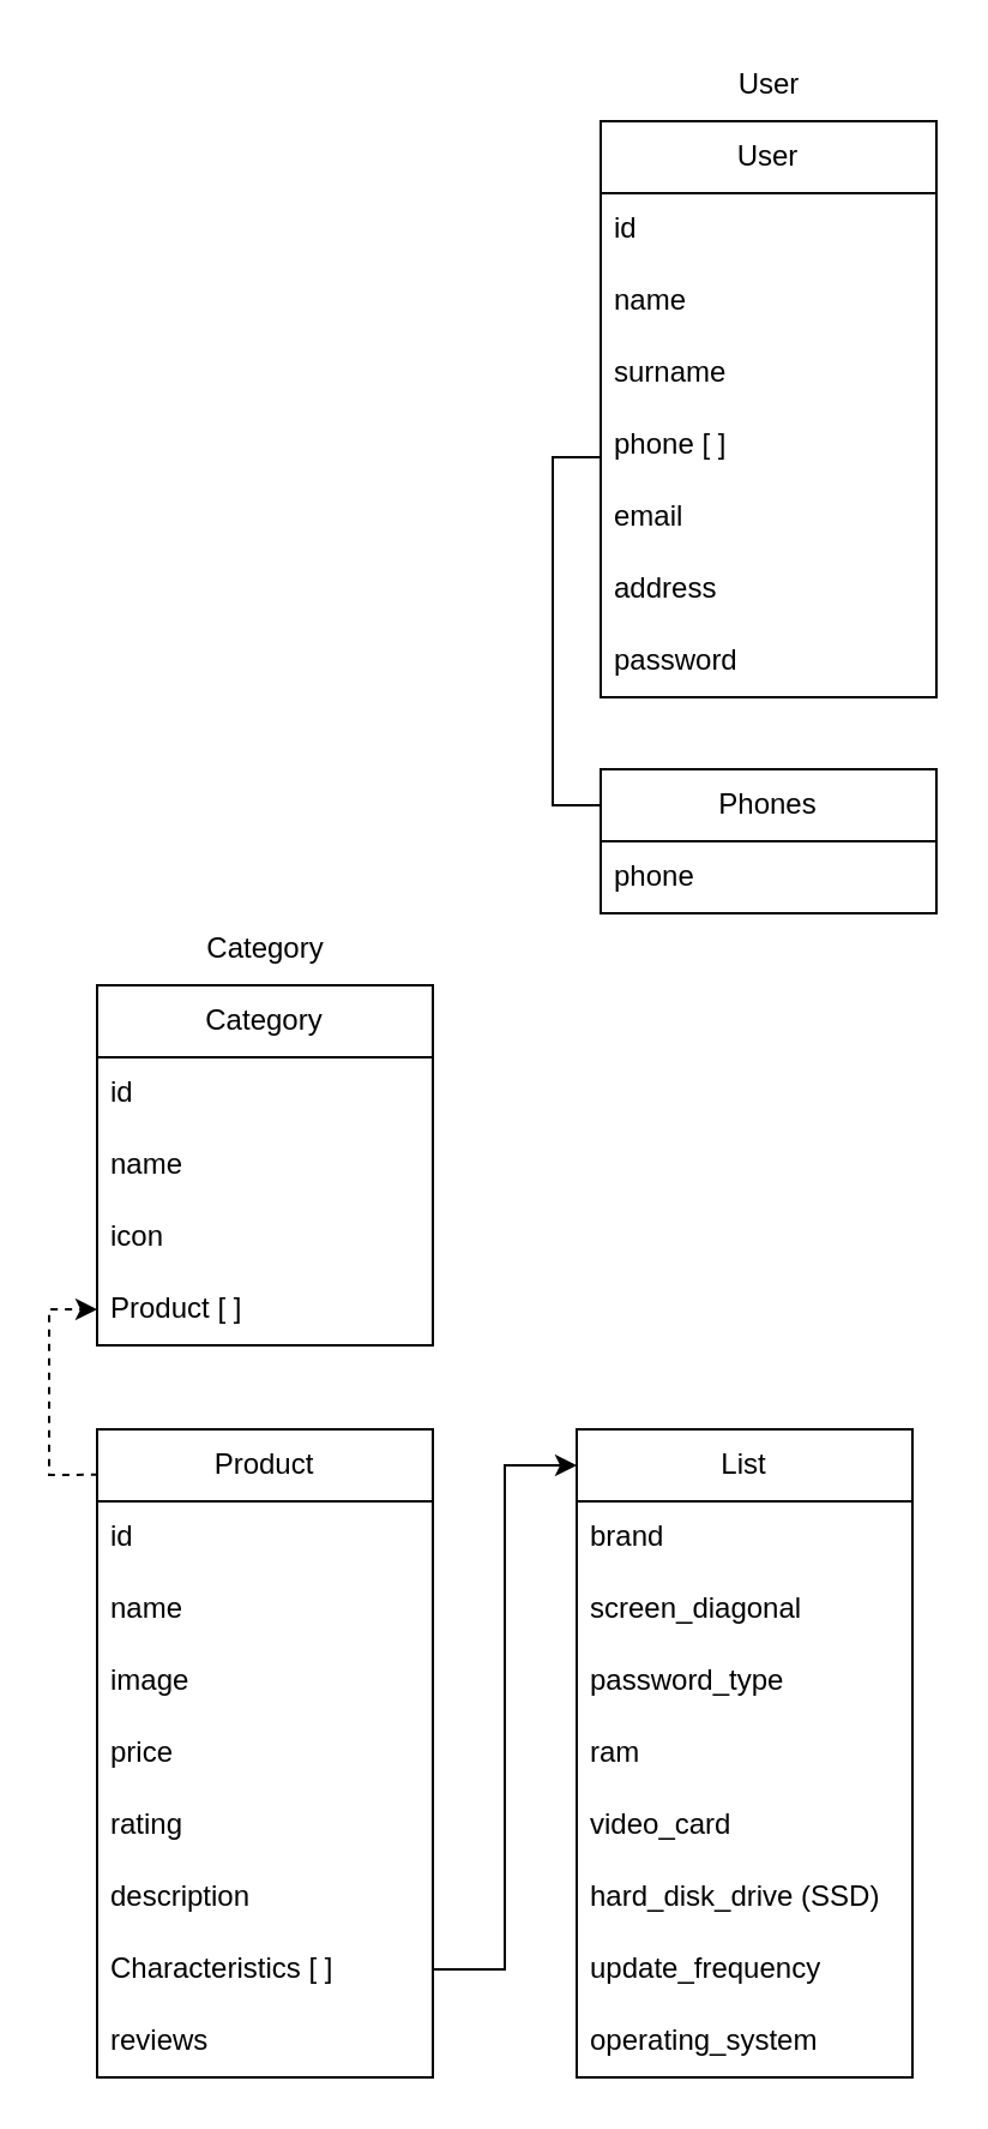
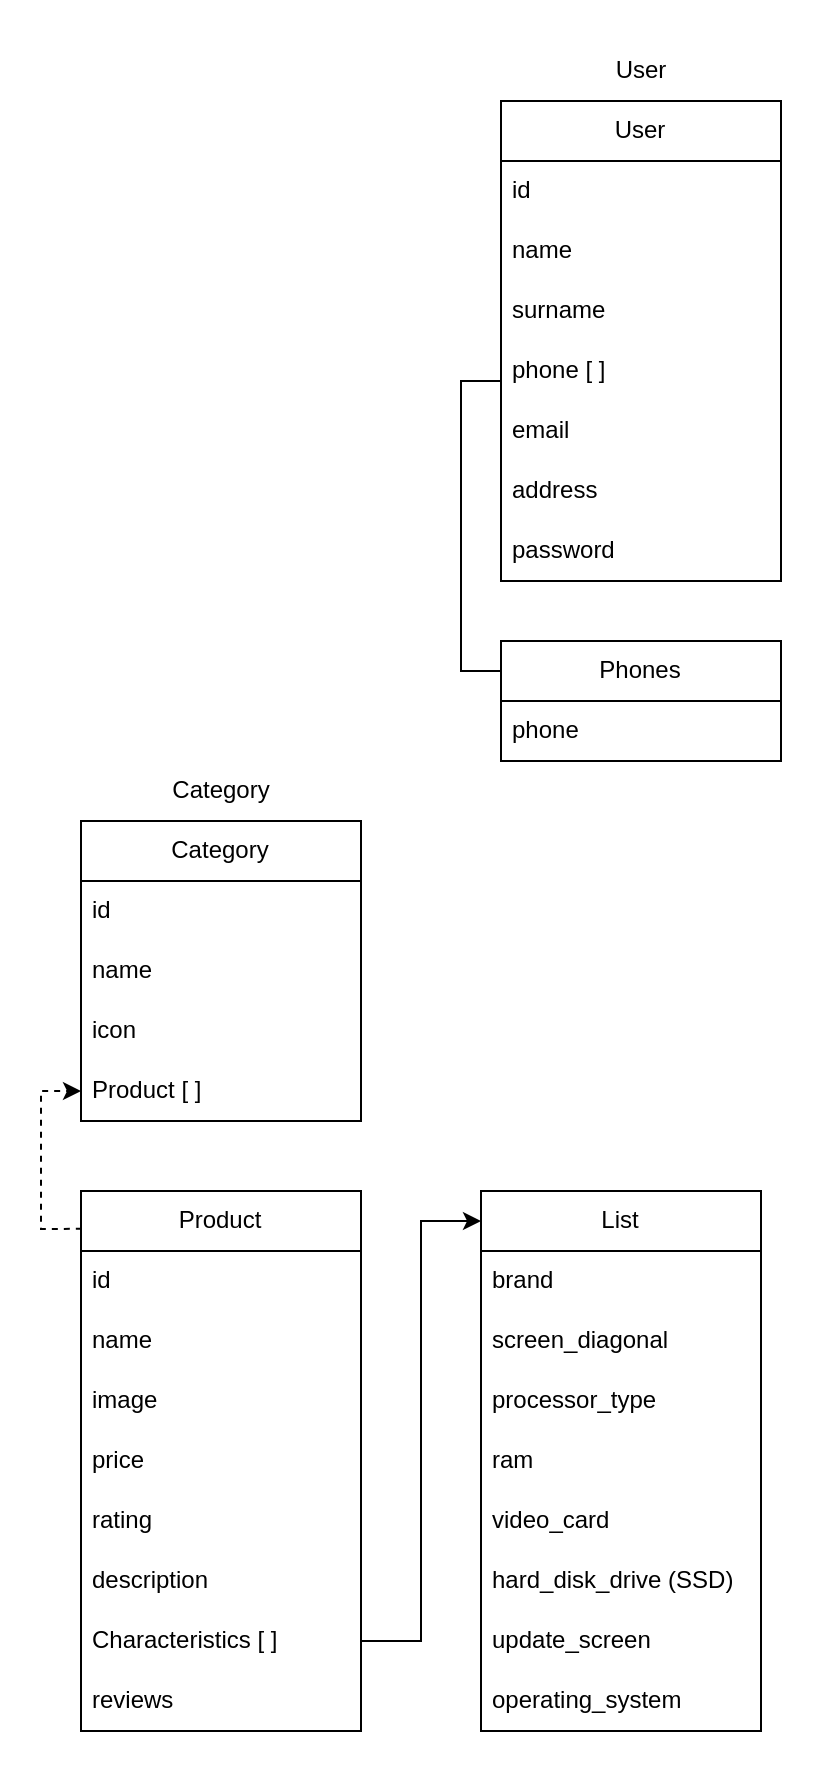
  <mxCell id="0" />
  <mxCell id="1" parent="0" />
  <mxCell id="2" value="Category" style="swimlane;fontStyle=0;childLayout=stackLayout;horizontal=1;startSize=30;horizontalStack=0;resizeParent=1;resizeParentMax=0;resizeLast=0;collapsible=1;marginBottom=0;whiteSpace=wrap;html=1;" parent="1" vertex="1"><mxGeometry x="40" y="410" width="140" height="150" as="geometry" /></mxCell>
  <mxCell id="3" value="id" style="text;strokeColor=none;fillColor=none;align=left;verticalAlign=middle;spacingLeft=4;spacingRight=4;overflow=hidden;points=[[0,0.5],[1,0.5]];portConstraint=eastwest;rotatable=0;whiteSpace=wrap;html=1;" parent="2" vertex="1"><mxGeometry y="30" width="140" height="30" as="geometry" /></mxCell>
  <mxCell id="4" value="name" style="text;strokeColor=none;fillColor=none;align=left;verticalAlign=middle;spacingLeft=4;spacingRight=4;overflow=hidden;points=[[0,0.5],[1,0.5]];portConstraint=eastwest;rotatable=0;whiteSpace=wrap;html=1;" parent="2" vertex="1"><mxGeometry y="60" width="140" height="30" as="geometry" /></mxCell>
  <mxCell id="5" value="icon" style="text;strokeColor=none;fillColor=none;align=left;verticalAlign=middle;spacingLeft=4;spacingRight=4;overflow=hidden;points=[[0,0.5],[1,0.5]];portConstraint=eastwest;rotatable=0;whiteSpace=wrap;html=1;" parent="2" vertex="1"><mxGeometry y="90" width="140" height="30" as="geometry" /></mxCell>
  <mxCell id="6" value="Product [ ]&amp;nbsp;" style="text;strokeColor=none;fillColor=none;align=left;verticalAlign=middle;spacingLeft=4;spacingRight=4;overflow=hidden;points=[[0,0.5],[1,0.5]];portConstraint=eastwest;rotatable=0;whiteSpace=wrap;html=1;" parent="2" vertex="1"><mxGeometry y="120" width="140" height="30" as="geometry" /></mxCell>
  <mxCell id="7" value="Category" style="text;html=1;align=center;verticalAlign=middle;resizable=0;points=[];autosize=1;strokeColor=none;fillColor=none;" parent="1" vertex="1"><mxGeometry x="75" y="380" width="70" height="30" as="geometry" /></mxCell>
  <mxCell id="8" value="User" style="swimlane;fontStyle=0;childLayout=stackLayout;horizontal=1;startSize=30;horizontalStack=0;resizeParent=1;resizeParentMax=0;resizeLast=0;collapsible=1;marginBottom=0;whiteSpace=wrap;html=1;" parent="1" vertex="1"><mxGeometry x="250" y="50" width="140" height="240" as="geometry" /></mxCell>
  <mxCell id="9" value="id" style="text;strokeColor=none;fillColor=none;align=left;verticalAlign=middle;spacingLeft=4;spacingRight=4;overflow=hidden;points=[[0,0.5],[1,0.5]];portConstraint=eastwest;rotatable=0;whiteSpace=wrap;html=1;" parent="8" vertex="1"><mxGeometry y="30" width="140" height="30" as="geometry" /></mxCell>
  <mxCell id="10" value="name" style="text;strokeColor=none;fillColor=none;align=left;verticalAlign=middle;spacingLeft=4;spacingRight=4;overflow=hidden;points=[[0,0.5],[1,0.5]];portConstraint=eastwest;rotatable=0;whiteSpace=wrap;html=1;" parent="8" vertex="1"><mxGeometry y="60" width="140" height="30" as="geometry" /></mxCell>
  <mxCell id="11" value="surname" style="text;strokeColor=none;fillColor=none;align=left;verticalAlign=middle;spacingLeft=4;spacingRight=4;overflow=hidden;points=[[0,0.5],[1,0.5]];portConstraint=eastwest;rotatable=0;whiteSpace=wrap;html=1;" parent="8" vertex="1"><mxGeometry y="90" width="140" height="30" as="geometry" /></mxCell>
  <mxCell id="12" value="phone [ ]" style="text;strokeColor=none;fillColor=none;align=left;verticalAlign=middle;spacingLeft=4;spacingRight=4;overflow=hidden;points=[[0,0.5],[1,0.5]];portConstraint=eastwest;rotatable=0;whiteSpace=wrap;html=1;" parent="8" vertex="1"><mxGeometry y="120" width="140" height="30" as="geometry" /></mxCell>
  <mxCell id="13" value="email" style="text;strokeColor=none;fillColor=none;align=left;verticalAlign=middle;spacingLeft=4;spacingRight=4;overflow=hidden;points=[[0,0.5],[1,0.5]];portConstraint=eastwest;rotatable=0;whiteSpace=wrap;html=1;" parent="8" vertex="1"><mxGeometry y="150" width="140" height="30" as="geometry" /></mxCell>
  <mxCell id="14" value="address" style="text;strokeColor=none;fillColor=none;align=left;verticalAlign=middle;spacingLeft=4;spacingRight=4;overflow=hidden;points=[[0,0.5],[1,0.5]];portConstraint=eastwest;rotatable=0;whiteSpace=wrap;html=1;" parent="8" vertex="1"><mxGeometry y="180" width="140" height="30" as="geometry" /></mxCell>
  <mxCell id="15" value="password" style="text;strokeColor=none;fillColor=none;align=left;verticalAlign=middle;spacingLeft=4;spacingRight=4;overflow=hidden;points=[[0,0.5],[1,0.5]];portConstraint=eastwest;rotatable=0;whiteSpace=wrap;html=1;" parent="8" vertex="1"><mxGeometry y="210" width="140" height="30" as="geometry" /></mxCell>
  <mxCell id="16" value="User" style="text;html=1;align=center;verticalAlign=middle;resizable=0;points=[];autosize=1;strokeColor=none;fillColor=none;" parent="1" vertex="1"><mxGeometry x="295" y="20" width="50" height="30" as="geometry" /></mxCell>
  <mxCell id="17" value="Phones" style="swimlane;fontStyle=0;childLayout=stackLayout;horizontal=1;startSize=30;horizontalStack=0;resizeParent=1;resizeParentMax=0;resizeLast=0;collapsible=1;marginBottom=0;whiteSpace=wrap;html=1;" parent="1" vertex="1"><mxGeometry x="250" y="320" width="140" height="60" as="geometry" /></mxCell>
  <mxCell id="18" value="phone" style="text;strokeColor=none;fillColor=none;align=left;verticalAlign=middle;spacingLeft=4;spacingRight=4;overflow=hidden;points=[[0,0.5],[1,0.5]];portConstraint=eastwest;rotatable=0;whiteSpace=wrap;html=1;" parent="17" vertex="1"><mxGeometry y="30" width="140" height="30" as="geometry" /></mxCell>
  <mxCell id="19" value="" style="endArrow=none;html=1;rounded=0;entryX=0;entryY=0.668;entryDx=0;entryDy=0;entryPerimeter=0;exitX=0;exitY=0.25;exitDx=0;exitDy=0;" parent="1" source="17" target="12" edge="1"><mxGeometry width="50" height="50" relative="1" as="geometry"><mxPoint x="230" y="310" as="sourcePoint" /><mxPoint x="250" y="190" as="targetPoint" /><Array as="points"><mxPoint x="230" y="335" /><mxPoint x="230" y="190" /></Array></mxGeometry></mxCell>
  <mxCell id="20" value="Product" style="swimlane;fontStyle=0;childLayout=stackLayout;horizontal=1;startSize=30;horizontalStack=0;resizeParent=1;resizeParentMax=0;resizeLast=0;collapsible=1;marginBottom=0;whiteSpace=wrap;html=1;" parent="1" vertex="1"><mxGeometry x="40" y="595" width="140" height="270" as="geometry" /></mxCell>
  <mxCell id="21" value="id" style="text;strokeColor=none;fillColor=none;align=left;verticalAlign=middle;spacingLeft=4;spacingRight=4;overflow=hidden;points=[[0,0.5],[1,0.5]];portConstraint=eastwest;rotatable=0;whiteSpace=wrap;html=1;" parent="20" vertex="1"><mxGeometry y="30" width="140" height="30" as="geometry" /></mxCell>
  <mxCell id="22" value="name" style="text;strokeColor=none;fillColor=none;align=left;verticalAlign=middle;spacingLeft=4;spacingRight=4;overflow=hidden;points=[[0,0.5],[1,0.5]];portConstraint=eastwest;rotatable=0;whiteSpace=wrap;html=1;" parent="20" vertex="1"><mxGeometry y="60" width="140" height="30" as="geometry" /></mxCell>
  <mxCell id="23" value="image" style="text;strokeColor=none;fillColor=none;align=left;verticalAlign=middle;spacingLeft=4;spacingRight=4;overflow=hidden;points=[[0,0.5],[1,0.5]];portConstraint=eastwest;rotatable=0;whiteSpace=wrap;html=1;" parent="20" vertex="1"><mxGeometry y="90" width="140" height="30" as="geometry" /></mxCell>
  <mxCell id="24" value="price" style="text;strokeColor=none;fillColor=none;align=left;verticalAlign=middle;spacingLeft=4;spacingRight=4;overflow=hidden;points=[[0,0.5],[1,0.5]];portConstraint=eastwest;rotatable=0;whiteSpace=wrap;html=1;" parent="20" vertex="1"><mxGeometry y="120" width="140" height="30" as="geometry" /></mxCell>
  <mxCell id="25" value="rating" style="text;strokeColor=none;fillColor=none;align=left;verticalAlign=middle;spacingLeft=4;spacingRight=4;overflow=hidden;points=[[0,0.5],[1,0.5]];portConstraint=eastwest;rotatable=0;whiteSpace=wrap;html=1;" parent="20" vertex="1"><mxGeometry y="150" width="140" height="30" as="geometry" /></mxCell>
  <mxCell id="26" value="description" style="text;strokeColor=none;fillColor=none;align=left;verticalAlign=middle;spacingLeft=4;spacingRight=4;overflow=hidden;points=[[0,0.5],[1,0.5]];portConstraint=eastwest;rotatable=0;whiteSpace=wrap;html=1;" parent="20" vertex="1"><mxGeometry y="180" width="140" height="30" as="geometry" /></mxCell>
  <mxCell id="27" value="Characteristics [ ]" style="text;strokeColor=none;fillColor=none;align=left;verticalAlign=middle;spacingLeft=4;spacingRight=4;overflow=hidden;points=[[0,0.5],[1,0.5]];portConstraint=eastwest;rotatable=0;whiteSpace=wrap;html=1;" parent="20" vertex="1"><mxGeometry y="210" width="140" height="30" as="geometry" /></mxCell>
  <mxCell id="28" value="reviews" style="text;strokeColor=none;fillColor=none;align=left;verticalAlign=middle;spacingLeft=4;spacingRight=4;overflow=hidden;points=[[0,0.5],[1,0.5]];portConstraint=eastwest;rotatable=0;whiteSpace=wrap;html=1;" vertex="1" parent="20"><mxGeometry y="240" width="140" height="30" as="geometry" /></mxCell>
  <mxCell id="29" value="List" style="swimlane;fontStyle=0;childLayout=stackLayout;horizontal=1;startSize=30;horizontalStack=0;resizeParent=1;resizeParentMax=0;resizeLast=0;collapsible=1;marginBottom=0;whiteSpace=wrap;html=1;" vertex="1" parent="1"><mxGeometry x="240" y="595" width="140" height="270" as="geometry" /></mxCell>
  <mxCell id="30" value="brand" style="text;strokeColor=none;fillColor=none;align=left;verticalAlign=middle;spacingLeft=4;spacingRight=4;overflow=hidden;points=[[0,0.5],[1,0.5]];portConstraint=eastwest;rotatable=0;whiteSpace=wrap;html=1;" vertex="1" parent="29"><mxGeometry y="30" width="140" height="30" as="geometry" /></mxCell>
  <mxCell id="31" value="screen_diagonal" style="text;strokeColor=none;fillColor=none;align=left;verticalAlign=middle;spacingLeft=4;spacingRight=4;overflow=hidden;points=[[0,0.5],[1,0.5]];portConstraint=eastwest;rotatable=0;whiteSpace=wrap;html=1;" vertex="1" parent="29"><mxGeometry y="60" width="140" height="30" as="geometry" /></mxCell>
- <mxCell id="32" value="password_type" style="text;strokeColor=none;fillColor=none;align=left;verticalAlign=middle;spacingLeft=4;spacingRight=4;overflow=hidden;points=[[0,0.5],[1,0.5]];portConstraint=eastwest;rotatable=0;whiteSpace=wrap;html=1;" vertex="1" parent="29"><mxGeometry y="90" width="140" height="30" as="geometry" /></mxCell>
+ <mxCell id="32" value="processor_type" style="text;strokeColor=none;fillColor=none;align=left;verticalAlign=middle;spacingLeft=4;spacingRight=4;overflow=hidden;points=[[0,0.5],[1,0.5]];portConstraint=eastwest;rotatable=0;whiteSpace=wrap;html=1;" vertex="1" parent="29"><mxGeometry y="90" width="140" height="30" as="geometry" /></mxCell>
  <mxCell id="33" value="ram" style="text;strokeColor=none;fillColor=none;align=left;verticalAlign=middle;spacingLeft=4;spacingRight=4;overflow=hidden;points=[[0,0.5],[1,0.5]];portConstraint=eastwest;rotatable=0;whiteSpace=wrap;html=1;" vertex="1" parent="29"><mxGeometry y="120" width="140" height="30" as="geometry" /></mxCell>
  <mxCell id="34" value="video_card" style="text;strokeColor=none;fillColor=none;align=left;verticalAlign=middle;spacingLeft=4;spacingRight=4;overflow=hidden;points=[[0,0.5],[1,0.5]];portConstraint=eastwest;rotatable=0;whiteSpace=wrap;html=1;" vertex="1" parent="29"><mxGeometry y="150" width="140" height="30" as="geometry" /></mxCell>
  <mxCell id="35" value="hard_disk_drive (SSD)" style="text;strokeColor=none;fillColor=none;align=left;verticalAlign=middle;spacingLeft=4;spacingRight=4;overflow=hidden;points=[[0,0.5],[1,0.5]];portConstraint=eastwest;rotatable=0;whiteSpace=wrap;html=1;" vertex="1" parent="29"><mxGeometry y="180" width="140" height="30" as="geometry" /></mxCell>
- <mxCell id="36" value="update_frequency" style="text;strokeColor=none;fillColor=none;align=left;verticalAlign=middle;spacingLeft=4;spacingRight=4;overflow=hidden;points=[[0,0.5],[1,0.5]];portConstraint=eastwest;rotatable=0;whiteSpace=wrap;html=1;" vertex="1" parent="29"><mxGeometry y="210" width="140" height="30" as="geometry" /></mxCell>
+ <mxCell id="36" value="update_screen" style="text;strokeColor=none;fillColor=none;align=left;verticalAlign=middle;spacingLeft=4;spacingRight=4;overflow=hidden;points=[[0,0.5],[1,0.5]];portConstraint=eastwest;rotatable=0;whiteSpace=wrap;html=1;" vertex="1" parent="29"><mxGeometry y="210" width="140" height="30" as="geometry" /></mxCell>
  <mxCell id="37" value="operating_system" style="text;strokeColor=none;fillColor=none;align=left;verticalAlign=middle;spacingLeft=4;spacingRight=4;overflow=hidden;points=[[0,0.5],[1,0.5]];portConstraint=eastwest;rotatable=0;whiteSpace=wrap;html=1;" vertex="1" parent="29"><mxGeometry y="240" width="140" height="30" as="geometry" /></mxCell>
  <mxCell id="38" value="" style="endArrow=classic;html=1;rounded=0;exitX=1;exitY=0.5;exitDx=0;exitDy=0;" edge="1" parent="1" source="27"><mxGeometry width="50" height="50" relative="1" as="geometry"><mxPoint x="190" y="660" as="sourcePoint" /><mxPoint x="240" y="610" as="targetPoint" /><Array as="points"><mxPoint x="210" y="820" /><mxPoint x="210" y="610" /></Array></mxGeometry></mxCell>
  <mxCell id="39" value="" style="endArrow=classic;html=1;rounded=0;entryX=0;entryY=0.5;entryDx=0;entryDy=0;exitX=0.003;exitY=0.07;exitDx=0;exitDy=0;exitPerimeter=0;dashed=1;" edge="1" parent="1" source="20" target="6"><mxGeometry width="50" height="50" relative="1" as="geometry"><mxPoint x="20" y="610" as="sourcePoint" /><mxPoint x="40" y="545" as="targetPoint" /><Array as="points"><mxPoint x="20" y="614" /><mxPoint x="20" y="545" /></Array></mxGeometry></mxCell>
